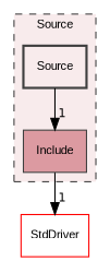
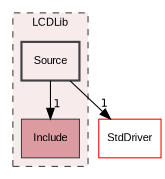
  digraph {
    compound=true
    fontname="Liberation Sans"
    node [color=grey25 fillcolor="#f8ebec" fontname="Liberation Sans" fontsize=10 shape=box]
    edge [fontname="Liberation Sans" fontsize=10 headlabel=1 labeldistance=1.5 labelfontname=Helvetica labelfontsize=10]
    n1 [fillcolor="#dc9aa1" label=Include style="filled,"]
    n2 [label=Source style="filled,bold,"]
    n3 [color=red label=StdDriver]
    subgraph cluster_1 {
      bgcolor="#f8ebec"
      fontsize=10
-     label=Source
+     label=LCDLib
      pencolor=grey25
      style="filled,dashed,"
      n1
      n2
    }
    n2 -> n1
-   n1 -> n3
+   n2 -> n3
  }
